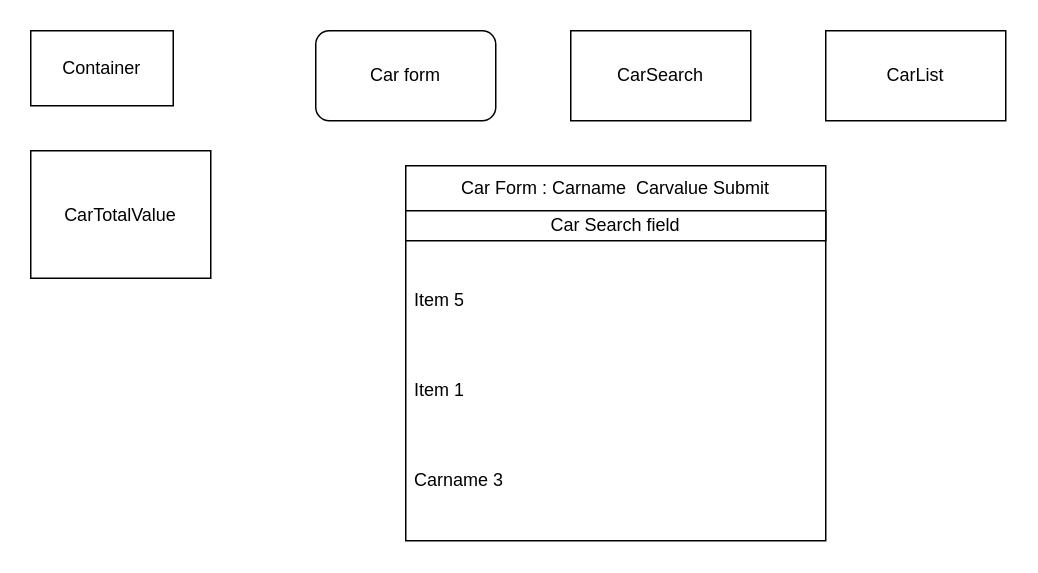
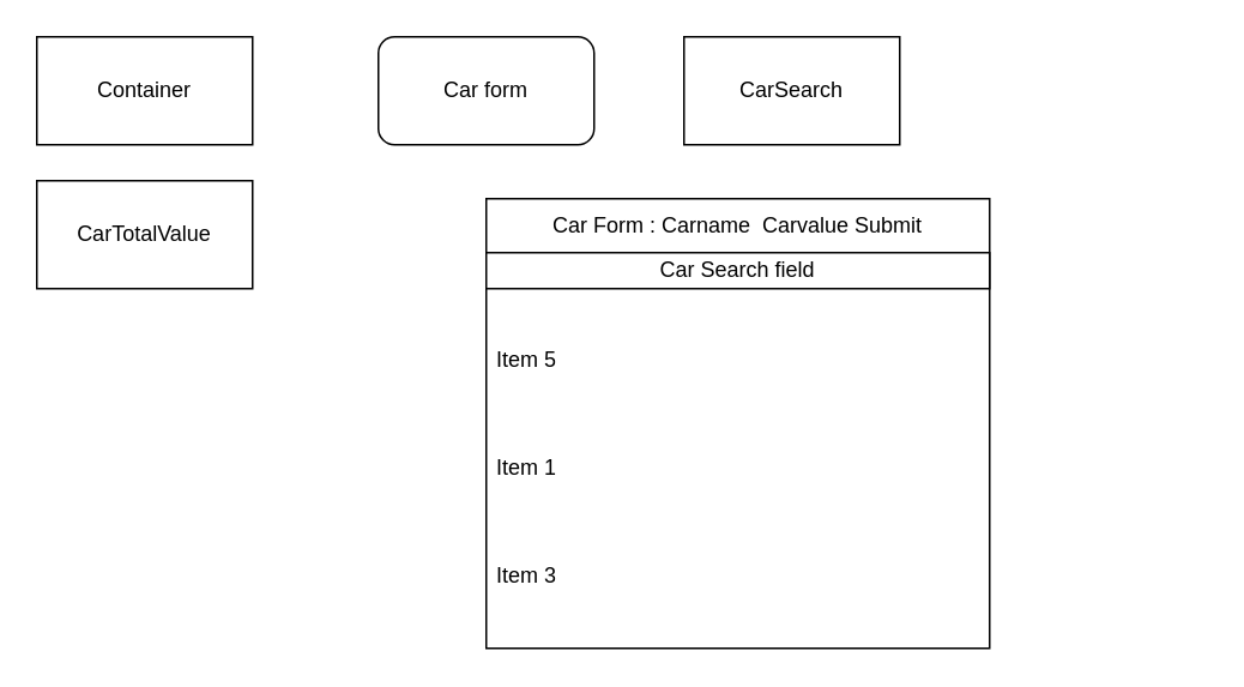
  <mxCell id="0" />
  <mxCell id="1" parent="0" />
- <mxCell id="2" value="Container" style="rounded=0;whiteSpace=wrap;html=1;" vertex="1" parent="1"><mxGeometry x="20" y="20" width="95" height="50" as="geometry" /></mxCell>
+ <mxCell id="2" value="Container" style="rounded=0;whiteSpace=wrap;html=1;" vertex="1" parent="1"><mxGeometry x="20" y="20" width="120" height="60" as="geometry" /></mxCell>
  <mxCell id="3" value="Car form" style="whiteSpace=wrap;html=1;rounded=1;" vertex="1" parent="1"><mxGeometry x="210" y="20" width="120" height="60" as="geometry" /></mxCell>
  <mxCell id="4" value="CarSearch" style="rounded=0;whiteSpace=wrap;html=1;" vertex="1" parent="1"><mxGeometry x="380" y="20" width="120" height="60" as="geometry" /></mxCell>
- <mxCell id="5" value="CarList" style="rounded=0;whiteSpace=wrap;html=1;" vertex="1" parent="1"><mxGeometry x="550" y="20" width="120" height="60" as="geometry" /></mxCell>
- <mxCell id="6" value="CarTotalValue" style="rounded=0;whiteSpace=wrap;html=1;" vertex="1" parent="1"><mxGeometry x="20" y="100" width="120" height="85" as="geometry" /></mxCell>
+ <mxCell id="6" value="CarTotalValue" style="rounded=0;whiteSpace=wrap;html=1;" vertex="1" parent="1"><mxGeometry x="20" y="100" width="120" height="60" as="geometry" /></mxCell>
  <mxCell id="7" value="Car Form : Carname&amp;nbsp; Carvalue Submit" style="swimlane;fontStyle=0;childLayout=stackLayout;horizontal=1;startSize=30;horizontalStack=0;resizeParent=1;resizeParentMax=0;resizeLast=0;collapsible=1;marginBottom=0;whiteSpace=wrap;html=1;" vertex="1" parent="1"><mxGeometry x="270" y="110" width="280" height="250" as="geometry" /></mxCell>
  <mxCell id="8" value="Car Search field" style="rounded=0;whiteSpace=wrap;html=1;" vertex="1" parent="7"><mxGeometry y="30" width="280" height="20" as="geometry" /></mxCell>
  <mxCell id="9" value="Item 5" style="text;strokeColor=none;fillColor=none;align=left;verticalAlign=middle;spacingLeft=4;spacingRight=4;overflow=hidden;points=[[0,0.5],[1,0.5]];portConstraint=eastwest;rotatable=0;whiteSpace=wrap;html=1;" vertex="1" parent="7"><mxGeometry y="50" width="280" height="80" as="geometry" /></mxCell>
  <mxCell id="10" value="Item 1" style="text;strokeColor=none;fillColor=none;align=left;verticalAlign=middle;spacingLeft=4;spacingRight=4;overflow=hidden;points=[[0,0.5],[1,0.5]];portConstraint=eastwest;rotatable=0;whiteSpace=wrap;html=1;" vertex="1" parent="7"><mxGeometry y="130" width="280" height="40" as="geometry" /></mxCell>
- <mxCell id="11" value="Carname 3" style="text;strokeColor=none;fillColor=none;align=left;verticalAlign=middle;spacingLeft=4;spacingRight=4;overflow=hidden;points=[[0,0.5],[1,0.5]];portConstraint=eastwest;rotatable=0;whiteSpace=wrap;html=1;" vertex="1" parent="7"><mxGeometry y="170" width="280" height="80" as="geometry" /></mxCell>
+ <mxCell id="11" value="Item 3" style="text;strokeColor=none;fillColor=none;align=left;verticalAlign=middle;spacingLeft=4;spacingRight=4;overflow=hidden;points=[[0,0.5],[1,0.5]];portConstraint=eastwest;rotatable=0;whiteSpace=wrap;html=1;" vertex="1" parent="7"><mxGeometry y="170" width="280" height="80" as="geometry" /></mxCell>
